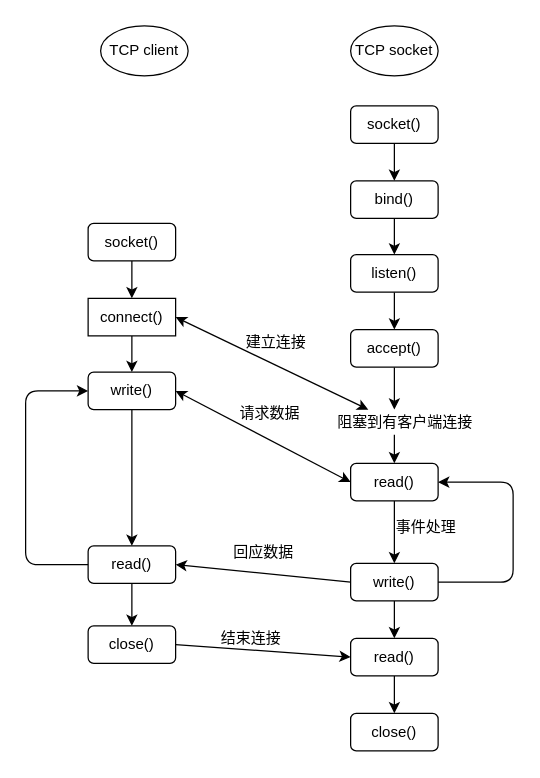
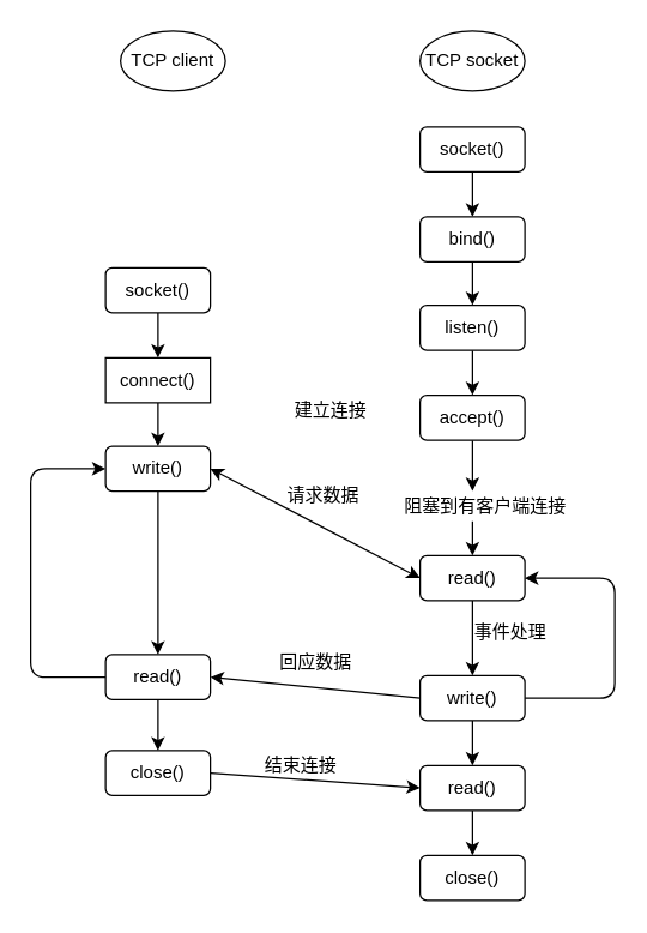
  <mxCell id="0" />
  <mxCell id="1" parent="0" />
  <mxCell id="2" style="edgeStyle=orthogonalEdgeStyle;rounded=0;orthogonalLoop=1;jettySize=auto;html=1;" edge="1" parent="1" source="3" target="8"><mxGeometry relative="1" as="geometry" /></mxCell>
  <mxCell id="3" value="socket()" style="rounded=1;whiteSpace=wrap;html=1;align=center;" vertex="1" parent="1"><mxGeometry x="280" y="84" width="70" height="30" as="geometry" /></mxCell>
  <mxCell id="4" value="TCP socket" style="ellipse;whiteSpace=wrap;html=1;align=center;" vertex="1" parent="1"><mxGeometry x="280" y="20" width="70" height="40" as="geometry" /></mxCell>
  <mxCell id="5" style="edgeStyle=orthogonalEdgeStyle;rounded=0;orthogonalLoop=1;jettySize=auto;html=1;exitX=0.5;exitY=1;exitDx=0;exitDy=0;entryX=0.5;entryY=0;entryDx=0;entryDy=0;" edge="1" parent="1" source="6" target="27"><mxGeometry relative="1" as="geometry" /></mxCell>
  <mxCell id="6" value="write()" style="rounded=1;whiteSpace=wrap;html=1;align=center;" vertex="1" parent="1"><mxGeometry x="280" y="450" width="70" height="30" as="geometry" /></mxCell>
  <mxCell id="7" style="edgeStyle=orthogonalEdgeStyle;rounded=0;orthogonalLoop=1;jettySize=auto;html=1;" edge="1" parent="1" source="8" target="10"><mxGeometry relative="1" as="geometry" /></mxCell>
  <mxCell id="8" value="bind()" style="rounded=1;whiteSpace=wrap;html=1;align=center;" vertex="1" parent="1"><mxGeometry x="280" y="144" width="70" height="30" as="geometry" /></mxCell>
  <mxCell id="9" style="edgeStyle=orthogonalEdgeStyle;rounded=0;orthogonalLoop=1;jettySize=auto;html=1;exitX=0.5;exitY=1;exitDx=0;exitDy=0;entryX=0.5;entryY=0;entryDx=0;entryDy=0;" edge="1" parent="1" source="10" target="12"><mxGeometry relative="1" as="geometry" /></mxCell>
  <mxCell id="10" value="listen()" style="rounded=1;whiteSpace=wrap;html=1;align=center;" vertex="1" parent="1"><mxGeometry x="280" y="203" width="70" height="30" as="geometry" /></mxCell>
  <mxCell id="11" style="edgeStyle=orthogonalEdgeStyle;rounded=0;orthogonalLoop=1;jettySize=auto;html=1;" edge="1" parent="1" source="12" target="35"><mxGeometry relative="1" as="geometry" /></mxCell>
  <mxCell id="12" value="accept()" style="rounded=1;whiteSpace=wrap;html=1;align=center;" vertex="1" parent="1"><mxGeometry x="280" y="263" width="70" height="30" as="geometry" /></mxCell>
  <mxCell id="13" style="edgeStyle=orthogonalEdgeStyle;rounded=0;orthogonalLoop=1;jettySize=auto;html=1;exitX=0.5;exitY=1;exitDx=0;exitDy=0;entryX=0.5;entryY=0;entryDx=0;entryDy=0;" edge="1" parent="1" source="14" target="6"><mxGeometry relative="1" as="geometry" /></mxCell>
  <mxCell id="14" value="read()" style="rounded=1;whiteSpace=wrap;html=1;align=center;" vertex="1" parent="1"><mxGeometry x="280" y="370" width="70" height="30" as="geometry" /></mxCell>
  <mxCell id="15" style="edgeStyle=orthogonalEdgeStyle;rounded=0;orthogonalLoop=1;jettySize=auto;html=1;exitX=0.5;exitY=1;exitDx=0;exitDy=0;entryX=0.5;entryY=0;entryDx=0;entryDy=0;" edge="1" parent="1" source="16" target="22"><mxGeometry relative="1" as="geometry" /></mxCell>
  <mxCell id="16" value="socket()" style="rounded=1;whiteSpace=wrap;html=1;" vertex="1" parent="1"><mxGeometry x="70" y="178" width="70" height="30" as="geometry" /></mxCell>
  <mxCell id="17" value="" style="edgeStyle=orthogonalEdgeStyle;rounded=0;orthogonalLoop=1;jettySize=auto;html=1;" edge="1" parent="1" source="18" target="25"><mxGeometry relative="1" as="geometry" /></mxCell>
  <mxCell id="18" value="read()" style="rounded=1;whiteSpace=wrap;html=1;" vertex="1" parent="1"><mxGeometry x="70" y="436" width="70" height="30" as="geometry" /></mxCell>
  <mxCell id="19" style="edgeStyle=orthogonalEdgeStyle;rounded=0;orthogonalLoop=1;jettySize=auto;html=1;exitX=0.5;exitY=1;exitDx=0;exitDy=0;entryX=0.5;entryY=0;entryDx=0;entryDy=0;" edge="1" parent="1" source="20" target="18"><mxGeometry relative="1" as="geometry" /></mxCell>
  <mxCell id="20" value="write()" style="rounded=1;whiteSpace=wrap;html=1;" vertex="1" parent="1"><mxGeometry x="70" y="297" width="70" height="30" as="geometry" /></mxCell>
  <mxCell id="21" style="edgeStyle=orthogonalEdgeStyle;rounded=0;orthogonalLoop=1;jettySize=auto;html=1;exitX=0.5;exitY=1;exitDx=0;exitDy=0;entryX=0.5;entryY=0;entryDx=0;entryDy=0;" edge="1" parent="1" source="22" target="20"><mxGeometry relative="1" as="geometry" /></mxCell>
  <mxCell id="22" value="connect()" style="whiteSpace=wrap;html=1;rounded=0;" vertex="1" parent="1"><mxGeometry x="70" y="238" width="70" height="30" as="geometry" /></mxCell>
  <mxCell id="23" value="close()" style="rounded=1;whiteSpace=wrap;html=1;align=center;" vertex="1" parent="1"><mxGeometry x="280" y="570" width="70" height="30" as="geometry" /></mxCell>
  <mxCell id="24" value="TCP client" style="ellipse;whiteSpace=wrap;html=1;align=center;" vertex="1" parent="1"><mxGeometry x="80" y="20" width="70" height="40" as="geometry" /></mxCell>
  <mxCell id="25" value="close()" style="rounded=1;whiteSpace=wrap;html=1;" vertex="1" parent="1"><mxGeometry x="70" y="500" width="70" height="30" as="geometry" /></mxCell>
  <mxCell id="26" value="" style="edgeStyle=orthogonalEdgeStyle;rounded=0;orthogonalLoop=1;jettySize=auto;html=1;" edge="1" parent="1" source="27" target="23"><mxGeometry relative="1" as="geometry"><Array as="points"><mxPoint x="315" y="540" /><mxPoint x="315" y="540" /></Array></mxGeometry></mxCell>
  <mxCell id="27" value="read()" style="rounded=1;whiteSpace=wrap;html=1;align=center;" vertex="1" parent="1"><mxGeometry x="280" y="510" width="70" height="30" as="geometry" /></mxCell>
  <mxCell id="28" value="&lt;span&gt;事件处理&lt;/span&gt;" style="text;html=1;align=center;verticalAlign=middle;resizable=0;points=[];autosize=1;" vertex="1" parent="1"><mxGeometry x="310" y="411" width="60" height="20" as="geometry" /></mxCell>
  <mxCell id="29" value="" style="endArrow=classic;html=1;exitX=1;exitY=0.5;exitDx=0;exitDy=0;entryX=1;entryY=0.5;entryDx=0;entryDy=0;" edge="1" parent="1" source="6" target="14"><mxGeometry width="50" height="50" relative="1" as="geometry"><mxPoint x="370" y="480" as="sourcePoint" /><mxPoint x="420" y="430" as="targetPoint" /><Array as="points"><mxPoint x="410" y="465" /><mxPoint x="410" y="430" /><mxPoint x="410" y="385" /></Array></mxGeometry></mxCell>
  <mxCell id="30" value="" style="endArrow=classic;html=1;exitX=0;exitY=0.5;exitDx=0;exitDy=0;entryX=0;entryY=0.5;entryDx=0;entryDy=0;" edge="1" parent="1" source="18" target="20"><mxGeometry width="50" height="50" relative="1" as="geometry"><mxPoint x="60" y="484" as="sourcePoint" /><mxPoint x="110" y="434" as="targetPoint" /><Array as="points"><mxPoint x="20" y="451" /><mxPoint x="20" y="312" /></Array></mxGeometry></mxCell>
- <mxCell id="31" value="" style="endArrow=classic;startArrow=classic;html=1;exitX=1;exitY=0.5;exitDx=0;exitDy=0;" edge="1" parent="1" source="22" target="35"><mxGeometry width="50" height="50" relative="1" as="geometry"><mxPoint x="140" y="270" as="sourcePoint" /><mxPoint x="290" y="360" as="targetPoint" /></mxGeometry></mxCell>
  <mxCell id="32" value="建立连接" style="text;html=1;align=center;verticalAlign=middle;resizable=0;points=[];autosize=1;" vertex="1" parent="1"><mxGeometry x="190" y="263" width="60" height="20" as="geometry" /></mxCell>
  <mxCell id="33" value="" style="endArrow=classic;startArrow=classic;html=1;exitX=1;exitY=0.5;exitDx=0;exitDy=0;entryX=0;entryY=0.5;entryDx=0;entryDy=0;" edge="1" parent="1" source="20" target="14"><mxGeometry width="50" height="50" relative="1" as="geometry"><mxPoint x="150" y="350" as="sourcePoint" /><mxPoint x="200" y="300" as="targetPoint" /></mxGeometry></mxCell>
  <mxCell id="34" style="edgeStyle=orthogonalEdgeStyle;rounded=0;orthogonalLoop=1;jettySize=auto;html=1;entryX=0.5;entryY=0;entryDx=0;entryDy=0;" edge="1" parent="1" source="35" target="14"><mxGeometry relative="1" as="geometry" /></mxCell>
  <mxCell id="35" value="&lt;span style=&quot;font-family: &amp;#34;helvetica&amp;#34;&quot;&gt;&amp;nbsp; &amp;nbsp; &amp;nbsp;阻塞到有客户端连接&lt;/span&gt;" style="text;html=1;align=center;verticalAlign=middle;resizable=0;points=[];autosize=1;" vertex="1" parent="1"><mxGeometry x="245" y="327" width="140" height="20" as="geometry" /></mxCell>
  <mxCell id="36" value="请求数据" style="text;html=1;align=center;verticalAlign=middle;resizable=0;points=[];autosize=1;" vertex="1" parent="1"><mxGeometry x="185" y="320" width="60" height="20" as="geometry" /></mxCell>
  <mxCell id="37" value="" style="endArrow=classic;html=1;exitX=0;exitY=0.5;exitDx=0;exitDy=0;entryX=1;entryY=0.5;entryDx=0;entryDy=0;" edge="1" parent="1" source="6" target="18"><mxGeometry width="50" height="50" relative="1" as="geometry"><mxPoint x="180" y="480" as="sourcePoint" /><mxPoint x="230" y="430" as="targetPoint" /></mxGeometry></mxCell>
  <mxCell id="38" value="回应数据" style="text;html=1;align=center;verticalAlign=middle;resizable=0;points=[];autosize=1;" vertex="1" parent="1"><mxGeometry x="180" y="431" width="60" height="20" as="geometry" /></mxCell>
  <mxCell id="39" value="" style="endArrow=classic;html=1;exitX=1;exitY=0.5;exitDx=0;exitDy=0;entryX=0;entryY=0.5;entryDx=0;entryDy=0;" edge="1" parent="1" source="25" target="27"><mxGeometry width="50" height="50" relative="1" as="geometry"><mxPoint x="160" y="540" as="sourcePoint" /><mxPoint x="210" y="490" as="targetPoint" /></mxGeometry></mxCell>
  <mxCell id="40" value="结束连接" style="text;html=1;align=center;verticalAlign=middle;resizable=0;points=[];autosize=1;" vertex="1" parent="1"><mxGeometry x="170" y="500" width="60" height="20" as="geometry" /></mxCell>
